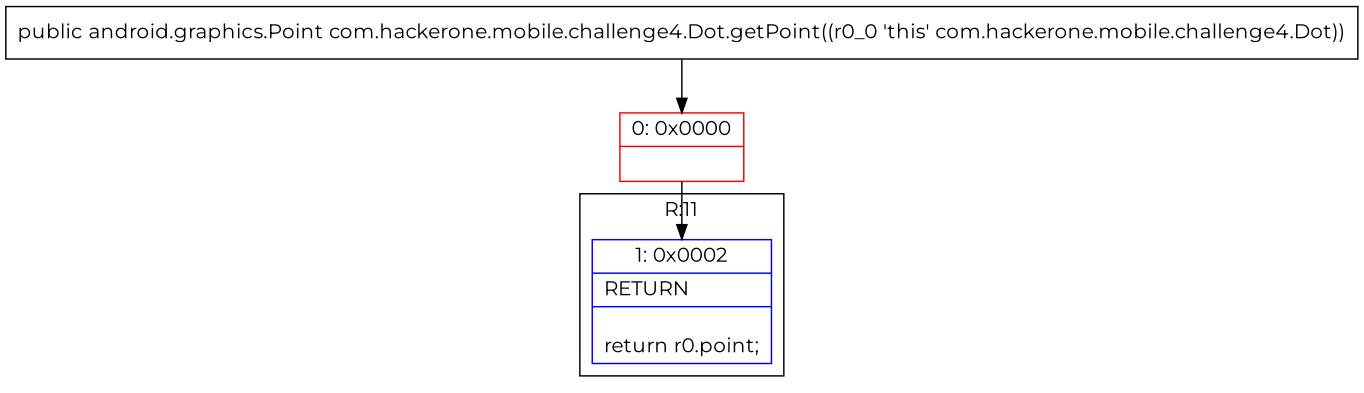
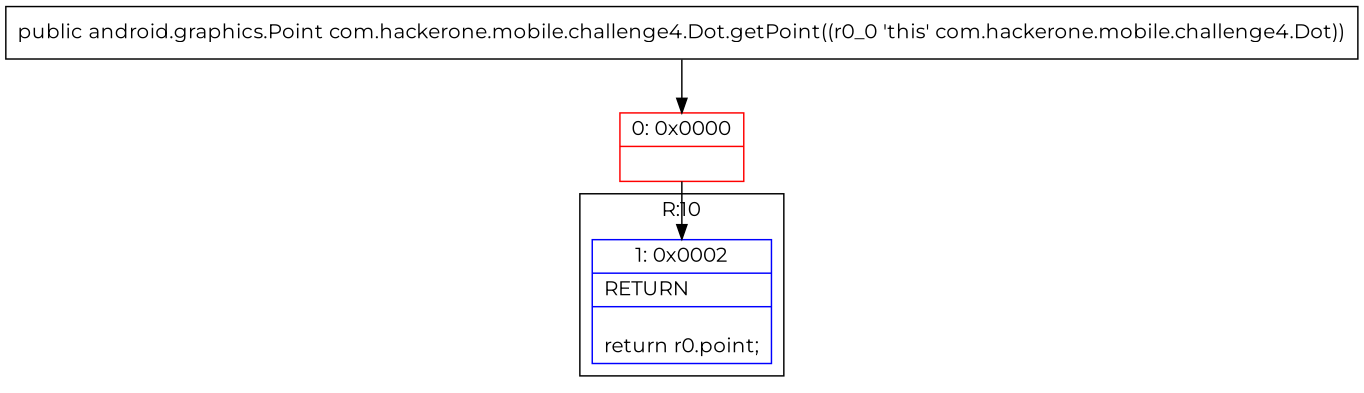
  digraph {
    fontname=Montserrat
    node [shape=record fontname=Montserrat]
    edge [fontname=Montserrat]
    n1 [color=blue label="{1\:\ 0x0002|RETURN\l|\lreturn r0.point;\l}"]
    n2 [color=red label="{0\:\ 0x0000|\l}"]
    n3 [label="{public android.graphics.Point com.hackerone.mobile.challenge4.Dot.getPoint((r0_0 'this' com.hackerone.mobile.challenge4.Dot)) }"]
    subgraph cluster_1 {
-     label="R:11"
+     label="R:10"
      n1
    }
    n2 -> n1
    n3 -> n2
  }
